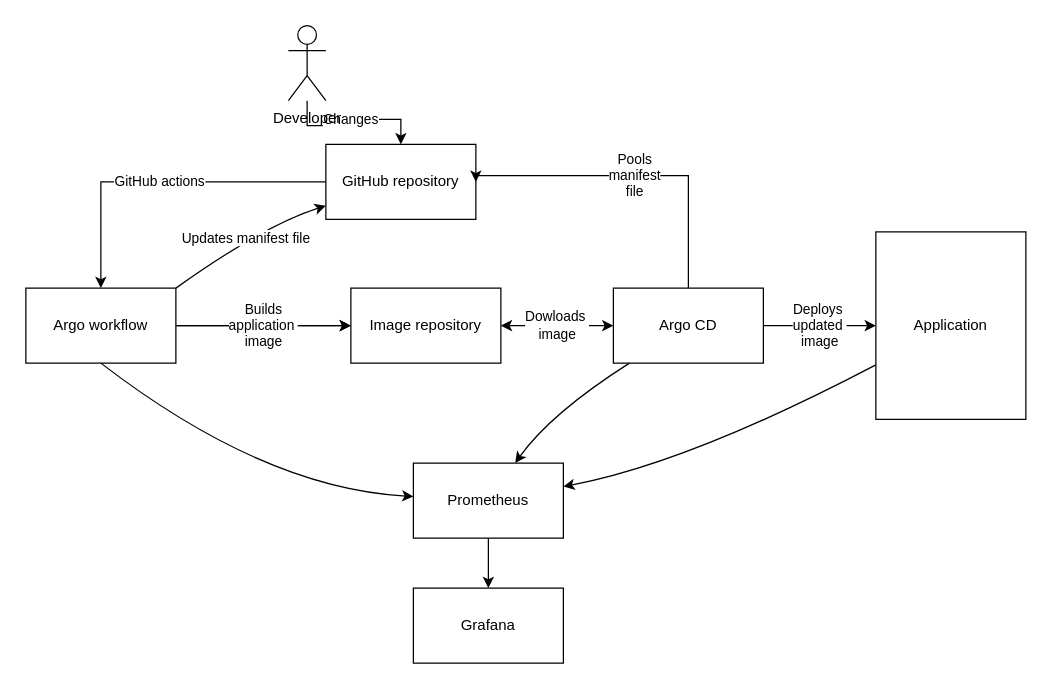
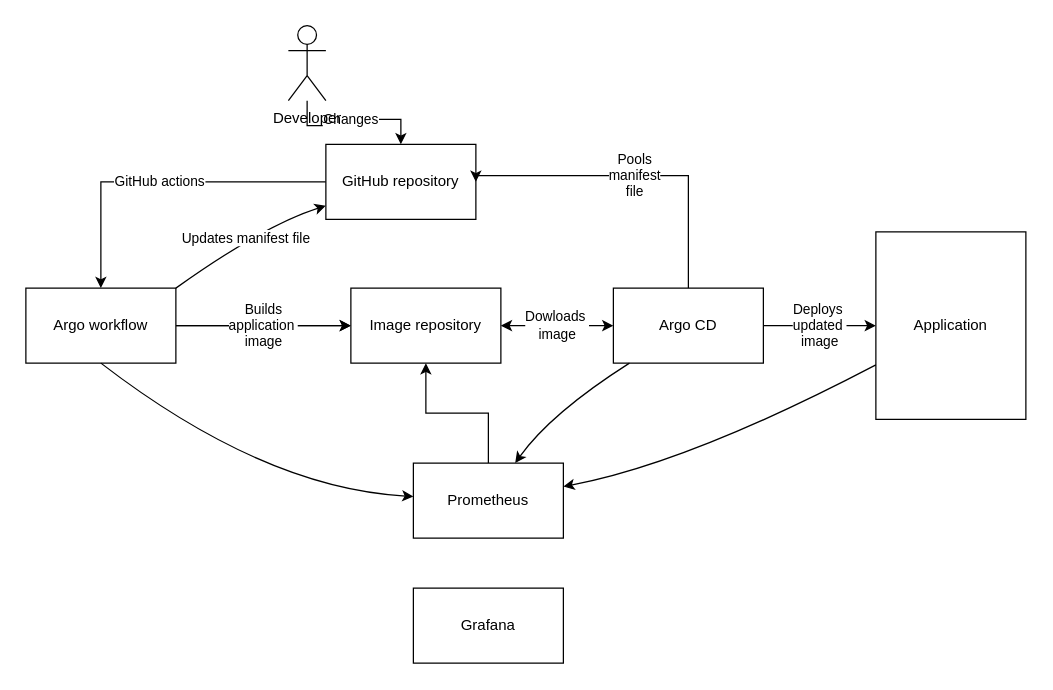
  <mxCell id="0" />
  <mxCell id="1" parent="0" />
  <mxCell id="2" value="GitH&lt;span style=&quot;background-color: light-dark(#ffffff, var(--ge-dark-color, #121212)); color: light-dark(rgb(0, 0, 0), rgb(255, 255, 255));&quot;&gt;ub actions&lt;/span&gt;" style="edgeStyle=orthogonalEdgeStyle;rounded=0;orthogonalLoop=1;jettySize=auto;html=1;" parent="1" source="3" target="6" edge="1"><mxGeometry relative="1" as="geometry" /></mxCell>
  <mxCell id="3" value="GitHub repository" style="rounded=0;whiteSpace=wrap;html=1;" parent="1" vertex="1"><mxGeometry x="260" y="115" width="120" height="60" as="geometry" /></mxCell>
  <mxCell id="4" style="edgeStyle=orthogonalEdgeStyle;rounded=0;orthogonalLoop=1;jettySize=auto;html=1;" parent="1" source="6" target="12" edge="1"><mxGeometry relative="1" as="geometry" /></mxCell>
  <mxCell id="5" value="Builds&lt;div&gt;application&amp;nbsp;&lt;/div&gt;&lt;div&gt;image&lt;/div&gt;" style="edgeStyle=orthogonalEdgeStyle;rounded=0;orthogonalLoop=1;jettySize=auto;html=1;" parent="1" source="6" target="12" edge="1"><mxGeometry relative="1" as="geometry" /></mxCell>
  <mxCell id="6" value="Argo workflow" style="rounded=0;whiteSpace=wrap;html=1;" parent="1" vertex="1"><mxGeometry x="20" y="230" width="120" height="60" as="geometry" /></mxCell>
- <mxCell id="7" style="edgeStyle=orthogonalEdgeStyle;rounded=0;orthogonalLoop=1;jettySize=auto;html=1;" parent="1" source="8" target="9" edge="1"><mxGeometry relative="1" as="geometry" /></mxCell>
+ <mxCell id="7" style="edgeStyle=orthogonalEdgeStyle;rounded=0;orthogonalLoop=1;jettySize=auto;html=1;" parent="1" source="8" target="12" edge="1"><mxGeometry relative="1" as="geometry" /></mxCell>
  <mxCell id="8" value="Prometheus" style="rounded=0;whiteSpace=wrap;html=1;" parent="1" vertex="1"><mxGeometry x="330" y="370" width="120" height="60" as="geometry" /></mxCell>
  <mxCell id="9" value="Grafana" style="rounded=0;whiteSpace=wrap;html=1;" parent="1" vertex="1"><mxGeometry x="330" y="470" width="120" height="60" as="geometry" /></mxCell>
  <mxCell id="10" value="Changes" style="edgeStyle=orthogonalEdgeStyle;rounded=0;orthogonalLoop=1;jettySize=auto;html=1;" parent="1" source="11" target="3" edge="1"><mxGeometry relative="1" as="geometry" /></mxCell>
  <mxCell id="11" value="Developer" style="shape=umlActor;verticalLabelPosition=bottom;verticalAlign=top;html=1;outlineConnect=0;" parent="1" vertex="1"><mxGeometry x="230" y="20" width="30" height="60" as="geometry" /></mxCell>
  <mxCell id="12" value="Image repository" style="rounded=0;whiteSpace=wrap;html=1;" parent="1" vertex="1"><mxGeometry x="280" y="230" width="120" height="60" as="geometry" /></mxCell>
  <mxCell id="13" value="Deploys&amp;nbsp;&lt;div&gt;updated&amp;nbsp;&lt;div&gt;image&lt;/div&gt;&lt;/div&gt;" style="edgeStyle=orthogonalEdgeStyle;rounded=0;orthogonalLoop=1;jettySize=auto;html=1;entryX=0;entryY=0.5;entryDx=0;entryDy=0;" parent="1" source="15" target="18" edge="1"><mxGeometry relative="1" as="geometry" /></mxCell>
  <mxCell id="14" value="Pools&lt;div&gt;manifest&lt;/div&gt;&lt;div&gt;file&lt;/div&gt;" style="edgeStyle=orthogonalEdgeStyle;rounded=0;orthogonalLoop=1;jettySize=auto;html=1;entryX=1;entryY=0.5;entryDx=0;entryDy=0;" parent="1" source="15" target="3" edge="1"><mxGeometry relative="1" as="geometry"><Array as="points"><mxPoint x="550" y="140" /></Array></mxGeometry></mxCell>
  <mxCell id="15" value="Argo CD" style="rounded=0;whiteSpace=wrap;html=1;" parent="1" vertex="1"><mxGeometry x="490" y="230" width="120" height="60" as="geometry" /></mxCell>
  <mxCell id="16" value="" style="curved=1;endArrow=classic;html=1;rounded=0;exitX=0.5;exitY=1;exitDx=0;exitDy=0;" parent="1" source="6" target="8" edge="1"><mxGeometry width="50" height="50" relative="1" as="geometry"><mxPoint x="80" y="430" as="sourcePoint" /><mxPoint x="130" y="380" as="targetPoint" /><Array as="points"><mxPoint x="210" y="390" /></Array></mxGeometry></mxCell>
  <mxCell id="17" value="" style="curved=1;endArrow=classic;html=1;rounded=0;" parent="1" source="15" target="8" edge="1"><mxGeometry width="50" height="50" relative="1" as="geometry"><mxPoint x="260" y="550" as="sourcePoint" /><mxPoint x="310" y="500" as="targetPoint" /><Array as="points"><mxPoint x="440" y="330" /></Array></mxGeometry></mxCell>
  <mxCell id="18" value="Application" style="rounded=0;whiteSpace=wrap;html=1;" parent="1" vertex="1"><mxGeometry x="700" y="185" width="120" height="150" as="geometry" /></mxCell>
  <mxCell id="19" value="" style="curved=1;endArrow=classic;html=1;rounded=0;" parent="1" source="18" target="8" edge="1"><mxGeometry width="50" height="50" relative="1" as="geometry"><mxPoint x="450" y="550" as="sourcePoint" /><mxPoint x="500" y="500" as="targetPoint" /><Array as="points"><mxPoint x="550" y="370" /></Array></mxGeometry></mxCell>
  <mxCell id="20" value="Updates manifest file" style="curved=1;endArrow=classic;html=1;rounded=0;exitX=1;exitY=0;exitDx=0;exitDy=0;" parent="1" source="6" target="3" edge="1"><mxGeometry width="50" height="50" relative="1" as="geometry"><mxPoint x="260" y="240" as="sourcePoint" /><mxPoint x="310" y="190" as="targetPoint" /><Array as="points"><mxPoint x="210" y="180" /></Array></mxGeometry></mxCell>
  <mxCell id="21" value="Dowloads&amp;nbsp;&lt;div&gt;image&lt;/div&gt;" style="endArrow=classic;startArrow=classic;html=1;rounded=0;" parent="1" source="12" target="15" edge="1"><mxGeometry width="50" height="50" relative="1" as="geometry"><mxPoint x="420" y="290" as="sourcePoint" /><mxPoint x="470" y="240" as="targetPoint" /></mxGeometry></mxCell>
